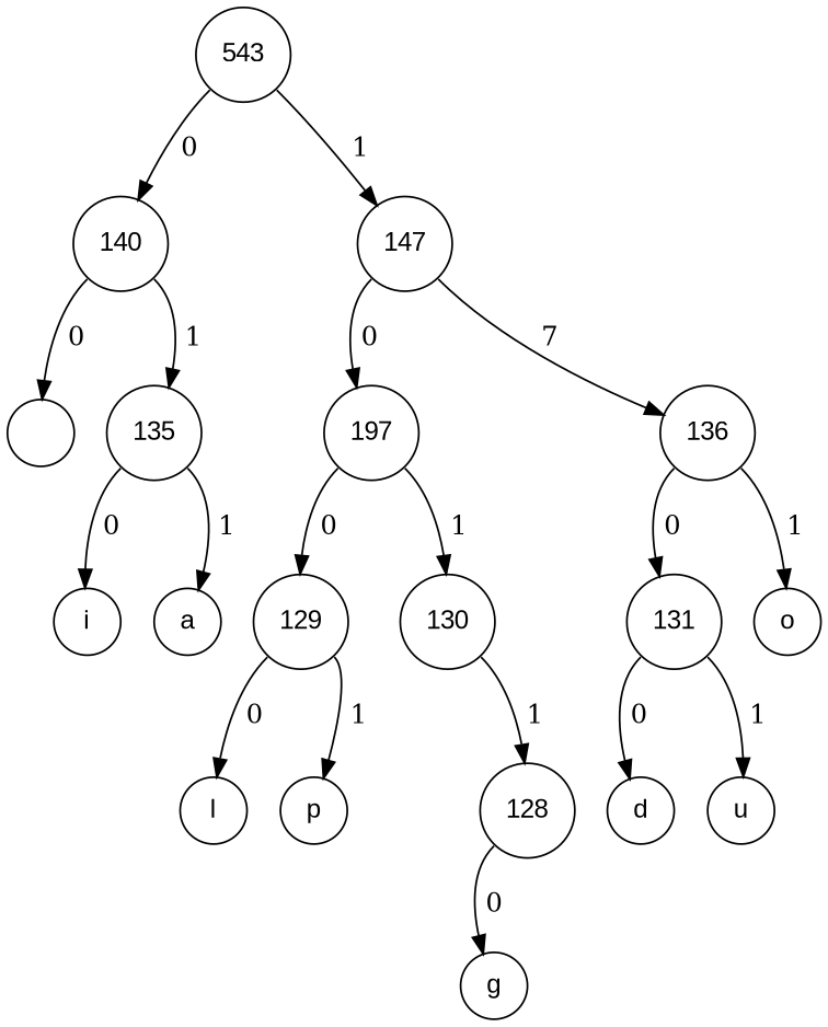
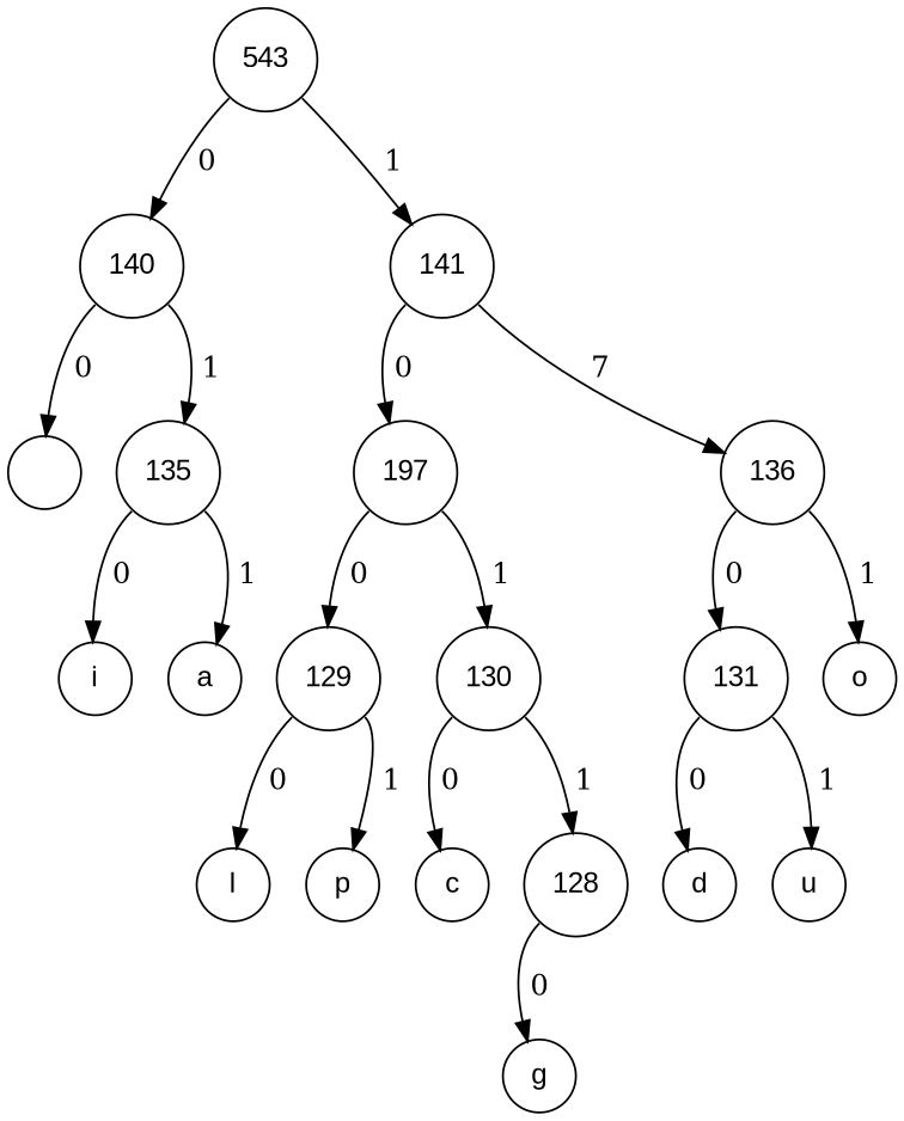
  digraph {
    node [fontname=Arial shape=circle]
    edge [tailport=sw]
    n1 [label=543 width=0.5]
    n2 [label=140 width=0.5]
-   n3 [label=147 width=0.5]
+   n3 [label=141 width=0.5]
    n4 [label=" " width=0.5]
    n5 [label=135 width=0.5]
    n6 [label=197 width=0.5]
    n7 [label=136 width=0.5]
    n8 [label=i width=0.5]
    n9 [label=a width=0.5]
    n10 [label=129 width=0.5]
    n11 [label=130 width=0.5]
    n12 [label=131 width=0.5]
    n13 [label=o width=0.5]
    n14 [label=l width=0.5]
    n15 [label=p width=0.5]
+   n16 [label=c width=0.5]
    n17 [label=128 width=0.5]
    n18 [label=g width=0.5]
    n19 [label=d width=0.5]
    n20 [label=u width=0.5]
    n1 -> n2 [label=" 0"]
    n1 -> n3 [label=" 1" tailport=se]
    n2 -> n4 [label=" 0"]
    n2 -> n5 [label=" 1" tailport=se]
    n3 -> n6 [label=" 0"]
    n3 -> n7 [label=" 7" tailport=se]
    n5 -> n8 [label=" 0"]
    n5 -> n9 [label=" 1" tailport=se]
    n6 -> n10 [label=" 0"]
    n6 -> n11 [label=" 1" tailport=se]
    n7 -> n12 [label=" 0"]
    n7 -> n13 [label=" 1" tailport=se]
    n10 -> n14 [label=" 0"]
    n10 -> n15 [label=" 1" tailport=se]
+   n11 -> n16 [label=" 0"]
    n11 -> n17 [label=" 1" tailport=se]
    n12 -> n19 [label=" 0"]
    n12 -> n20 [label=" 1" tailport=se]
    n17 -> n18 [label=" 0"]
  }
